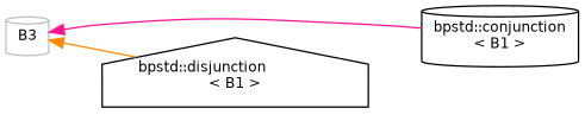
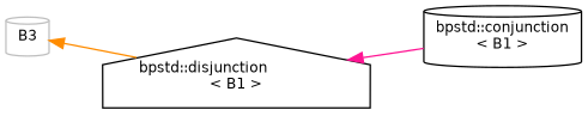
  digraph {
    rankdir=LR
    node [color=black fillcolor=white fontname=Helvetica fontsize=10 shape=cylinder style=filled]
    edge [dir=back fontname=Helvetica fontsize=10 labelfontname=Helvetica labelfontsize=10 style=solid]
    n1 [color=grey75 height=0.2 label=B3 width=0.4]
    n2 [height=0.2 label="bpstd::conjunction\l\< B1 \>" width=0.4]
    n3 [height=0.2 label="bpstd::disjunction\l\< B1 \>" shape=house width=0.4]
-   n1 -> n2 [color=deeppink]
+   n3 -> n2 [color=deeppink]
    n1 -> n3 [color=darkorange]
  }
